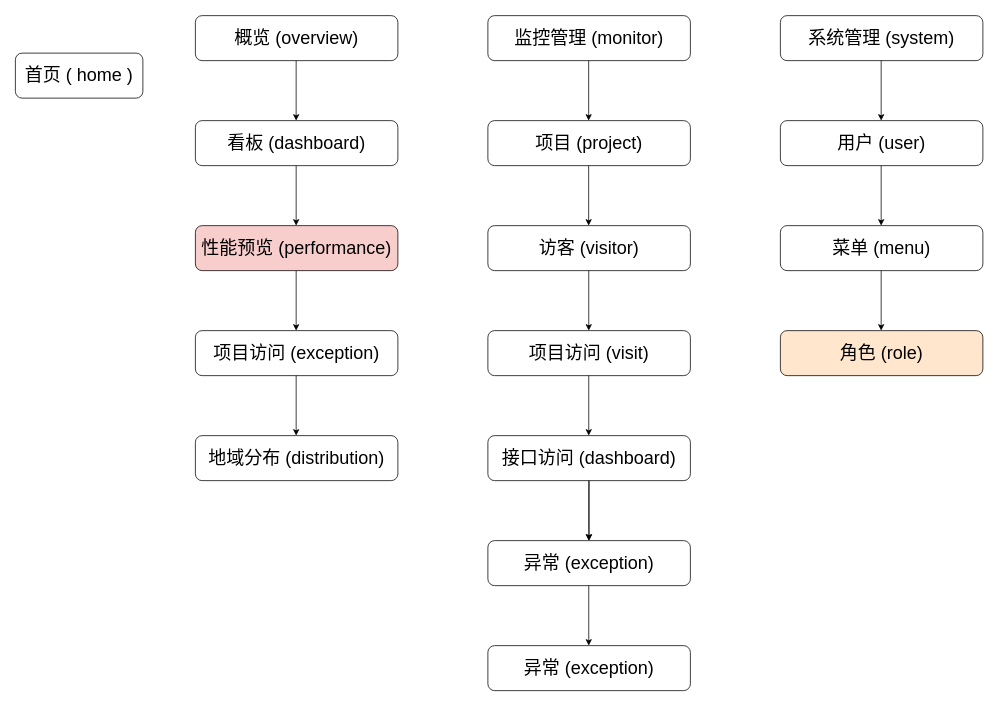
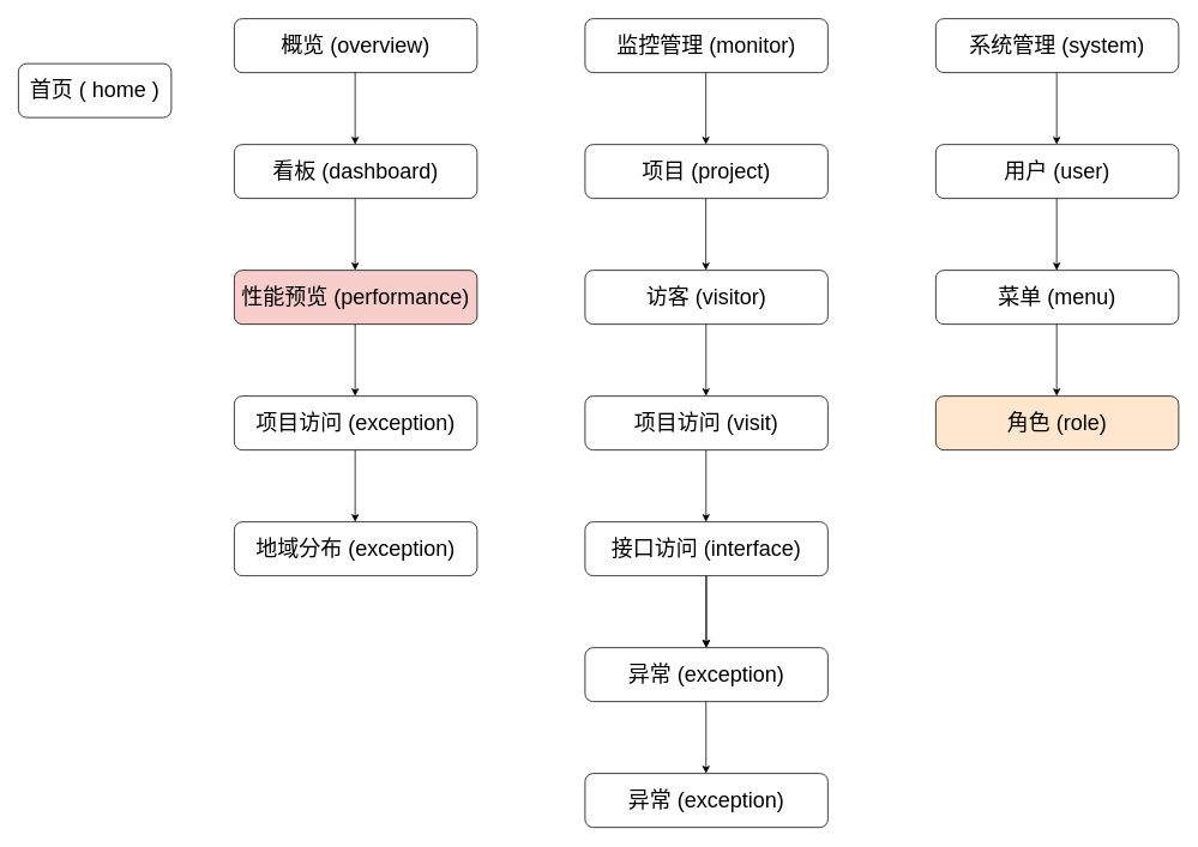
  <mxCell id="0" />
  <mxCell id="1" parent="0" />
  <mxCell id="2" value="&lt;font style=&quot;font-size: 24px&quot;&gt;首页 ( home )&lt;/font&gt;" style="rounded=1;whiteSpace=wrap;html=1;" parent="1" vertex="1"><mxGeometry x="20" y="70" width="170" height="60" as="geometry" /></mxCell>
  <mxCell id="3" value="概览 (overview)" style="rounded=1;whiteSpace=wrap;html=1;fontSize=24;" parent="1" vertex="1"><mxGeometry x="260" y="20" width="270" height="60" as="geometry" /></mxCell>
  <mxCell id="4" value="" style="endArrow=classic;html=1;fontSize=24;" parent="1" edge="1"><mxGeometry width="50" height="50" relative="1" as="geometry"><mxPoint x="394.37" y="80" as="sourcePoint" /><mxPoint x="394.37" y="160" as="targetPoint" /></mxGeometry></mxCell>
  <mxCell id="5" value="看板 (dashboard)" style="rounded=1;whiteSpace=wrap;html=1;fontSize=24;" parent="1" vertex="1"><mxGeometry x="260" y="160" width="270" height="60" as="geometry" /></mxCell>
  <mxCell id="6" value="性能预览 (performance)" style="rounded=1;whiteSpace=wrap;html=1;fontSize=24;fillColor=#f8cecc;" parent="1" vertex="1"><mxGeometry x="260" y="300" width="270" height="60" as="geometry" /></mxCell>
  <mxCell id="7" value="" style="endArrow=classic;html=1;fontSize=24;" parent="1" edge="1"><mxGeometry width="50" height="50" relative="1" as="geometry"><mxPoint x="394.38" y="220" as="sourcePoint" /><mxPoint x="394.38" y="300" as="targetPoint" /></mxGeometry></mxCell>
- <mxCell id="8" value="地域分布 (distribution)" style="rounded=1;whiteSpace=wrap;html=1;fontSize=24;" parent="1" vertex="1"><mxGeometry x="260" y="580" width="270" height="60" as="geometry" /></mxCell>
+ <mxCell id="8" value="地域分布 (exception)" style="rounded=1;whiteSpace=wrap;html=1;fontSize=24;" parent="1" vertex="1"><mxGeometry x="260" y="580" width="270" height="60" as="geometry" /></mxCell>
  <mxCell id="9" value="" style="endArrow=classic;html=1;fontSize=24;" parent="1" edge="1"><mxGeometry width="50" height="50" relative="1" as="geometry"><mxPoint x="394.38" y="360" as="sourcePoint" /><mxPoint x="394.38" y="440" as="targetPoint" /></mxGeometry></mxCell>
  <mxCell id="10" value="项目访问 (exception)" style="rounded=1;whiteSpace=wrap;html=1;fontSize=24;" parent="1" vertex="1"><mxGeometry x="260" y="440" width="270" height="60" as="geometry" /></mxCell>
  <mxCell id="11" value="" style="endArrow=classic;html=1;fontSize=24;" parent="1" edge="1"><mxGeometry width="50" height="50" relative="1" as="geometry"><mxPoint x="394.38" y="500" as="sourcePoint" /><mxPoint x="394.38" y="580" as="targetPoint" /></mxGeometry></mxCell>
  <mxCell id="12" value="监控管理 (monitor)" style="rounded=1;whiteSpace=wrap;html=1;fontSize=24;" parent="1" vertex="1"><mxGeometry x="650" y="20" width="270" height="60" as="geometry" /></mxCell>
  <mxCell id="13" value="项目 (project)" style="rounded=1;whiteSpace=wrap;html=1;fontSize=24;" parent="1" vertex="1"><mxGeometry x="650" y="160" width="270" height="60" as="geometry" /></mxCell>
  <mxCell id="14" value="" style="endArrow=classic;html=1;fontSize=24;" parent="1" edge="1"><mxGeometry width="50" height="50" relative="1" as="geometry"><mxPoint x="784.38" y="80" as="sourcePoint" /><mxPoint x="784.38" y="160" as="targetPoint" /></mxGeometry></mxCell>
  <mxCell id="15" value="访客 (visitor)" style="rounded=1;whiteSpace=wrap;html=1;fontSize=24;" parent="1" vertex="1"><mxGeometry x="650" y="300" width="270" height="60" as="geometry" /></mxCell>
  <mxCell id="16" value="" style="endArrow=classic;html=1;fontSize=24;" parent="1" edge="1"><mxGeometry width="50" height="50" relative="1" as="geometry"><mxPoint x="784.37" y="220" as="sourcePoint" /><mxPoint x="784.37" y="300" as="targetPoint" /></mxGeometry></mxCell>
  <mxCell id="17" value="系统管理 (system)" style="rounded=1;whiteSpace=wrap;html=1;fontSize=24;" parent="1" vertex="1"><mxGeometry x="1040" y="20" width="270" height="60" as="geometry" /></mxCell>
  <mxCell id="18" value="菜单 (menu)" style="rounded=1;whiteSpace=wrap;html=1;fontSize=24;" parent="1" vertex="1"><mxGeometry x="1040" y="300" width="270" height="60" as="geometry" /></mxCell>
  <mxCell id="19" value="" style="endArrow=classic;html=1;fontSize=24;" parent="1" edge="1"><mxGeometry width="50" height="50" relative="1" as="geometry"><mxPoint x="1174.38" y="80" as="sourcePoint" /><mxPoint x="1174.38" y="160" as="targetPoint" /></mxGeometry></mxCell>
  <mxCell id="20" value="角色 (role)" style="rounded=1;whiteSpace=wrap;html=1;fontSize=24;fillColor=#ffe6cc;" parent="1" vertex="1"><mxGeometry x="1040" y="440" width="270" height="60" as="geometry" /></mxCell>
  <mxCell id="21" value="" style="endArrow=classic;html=1;fontSize=24;" parent="1" edge="1"><mxGeometry width="50" height="50" relative="1" as="geometry"><mxPoint x="1174.38" y="360" as="sourcePoint" /><mxPoint x="1174.38" y="440" as="targetPoint" /></mxGeometry></mxCell>
  <mxCell id="22" value="用户 (user)" style="rounded=1;whiteSpace=wrap;html=1;fontSize=24;" parent="1" vertex="1"><mxGeometry x="1040" y="160" width="270" height="60" as="geometry" /></mxCell>
  <mxCell id="23" value="" style="endArrow=classic;html=1;fontSize=24;" parent="1" edge="1"><mxGeometry width="50" height="50" relative="1" as="geometry"><mxPoint x="1174.38" y="220" as="sourcePoint" /><mxPoint x="1174.38" y="300" as="targetPoint" /></mxGeometry></mxCell>
  <mxCell id="24" value="" style="endArrow=classic;html=1;fontSize=24;" edge="1" parent="1"><mxGeometry width="50" height="50" relative="1" as="geometry"><mxPoint x="784.5" y="360" as="sourcePoint" /><mxPoint x="784.5" y="440" as="targetPoint" /></mxGeometry></mxCell>
  <mxCell id="25" value="项目访问 (visit)" style="rounded=1;whiteSpace=wrap;html=1;fontSize=24;" vertex="1" parent="1"><mxGeometry x="650" y="440" width="270" height="60" as="geometry" /></mxCell>
  <mxCell id="26" value="" style="endArrow=classic;html=1;fontSize=24;" edge="1" parent="1"><mxGeometry width="50" height="50" relative="1" as="geometry"><mxPoint x="784.5" y="500" as="sourcePoint" /><mxPoint x="784.5" y="580" as="targetPoint" /></mxGeometry></mxCell>
  <mxCell id="27" value="" style="edgeStyle=none;html=1;" edge="1" parent="1" source="28" target="30"><mxGeometry relative="1" as="geometry" /></mxCell>
- <mxCell id="28" value="接口访问 (dashboard)" style="rounded=1;whiteSpace=wrap;html=1;fontSize=24;" vertex="1" parent="1"><mxGeometry x="650" y="580" width="270" height="60" as="geometry" /></mxCell>
+ <mxCell id="28" value="接口访问 (interface)" style="rounded=1;whiteSpace=wrap;html=1;fontSize=24;" vertex="1" parent="1"><mxGeometry x="650" y="580" width="270" height="60" as="geometry" /></mxCell>
  <mxCell id="29" value="" style="endArrow=classic;html=1;fontSize=24;" edge="1" parent="1"><mxGeometry width="50" height="50" relative="1" as="geometry"><mxPoint x="784.5" y="640" as="sourcePoint" /><mxPoint x="784.5" y="720" as="targetPoint" /></mxGeometry></mxCell>
  <mxCell id="30" value="异常 (exception)" style="rounded=1;whiteSpace=wrap;html=1;fontSize=24;" vertex="1" parent="1"><mxGeometry x="650" y="720" width="270" height="60" as="geometry" /></mxCell>
  <mxCell id="31" value="" style="endArrow=classic;html=1;fontSize=24;" edge="1" parent="1"><mxGeometry width="50" height="50" relative="1" as="geometry"><mxPoint x="784.5" y="780" as="sourcePoint" /><mxPoint x="784.5" y="860" as="targetPoint" /></mxGeometry></mxCell>
  <mxCell id="32" value="异常 (exception)" style="rounded=1;whiteSpace=wrap;html=1;fontSize=24;" vertex="1" parent="1"><mxGeometry x="650" y="860" width="270" height="60" as="geometry" /></mxCell>
